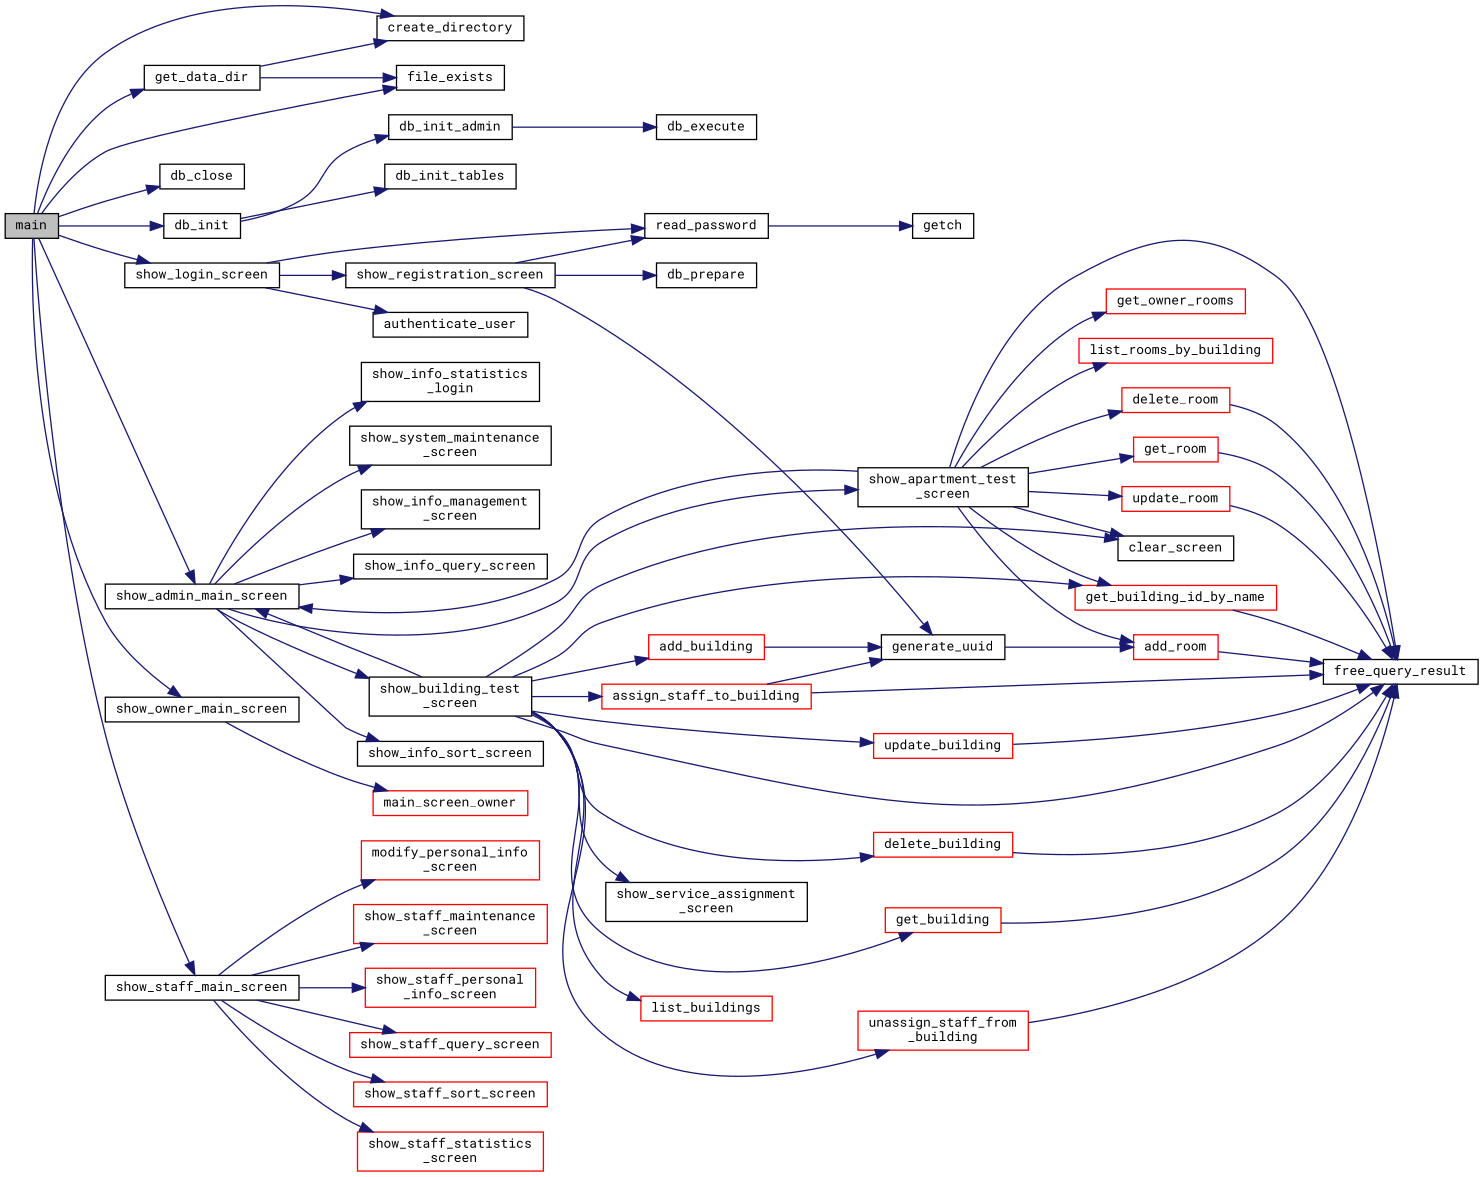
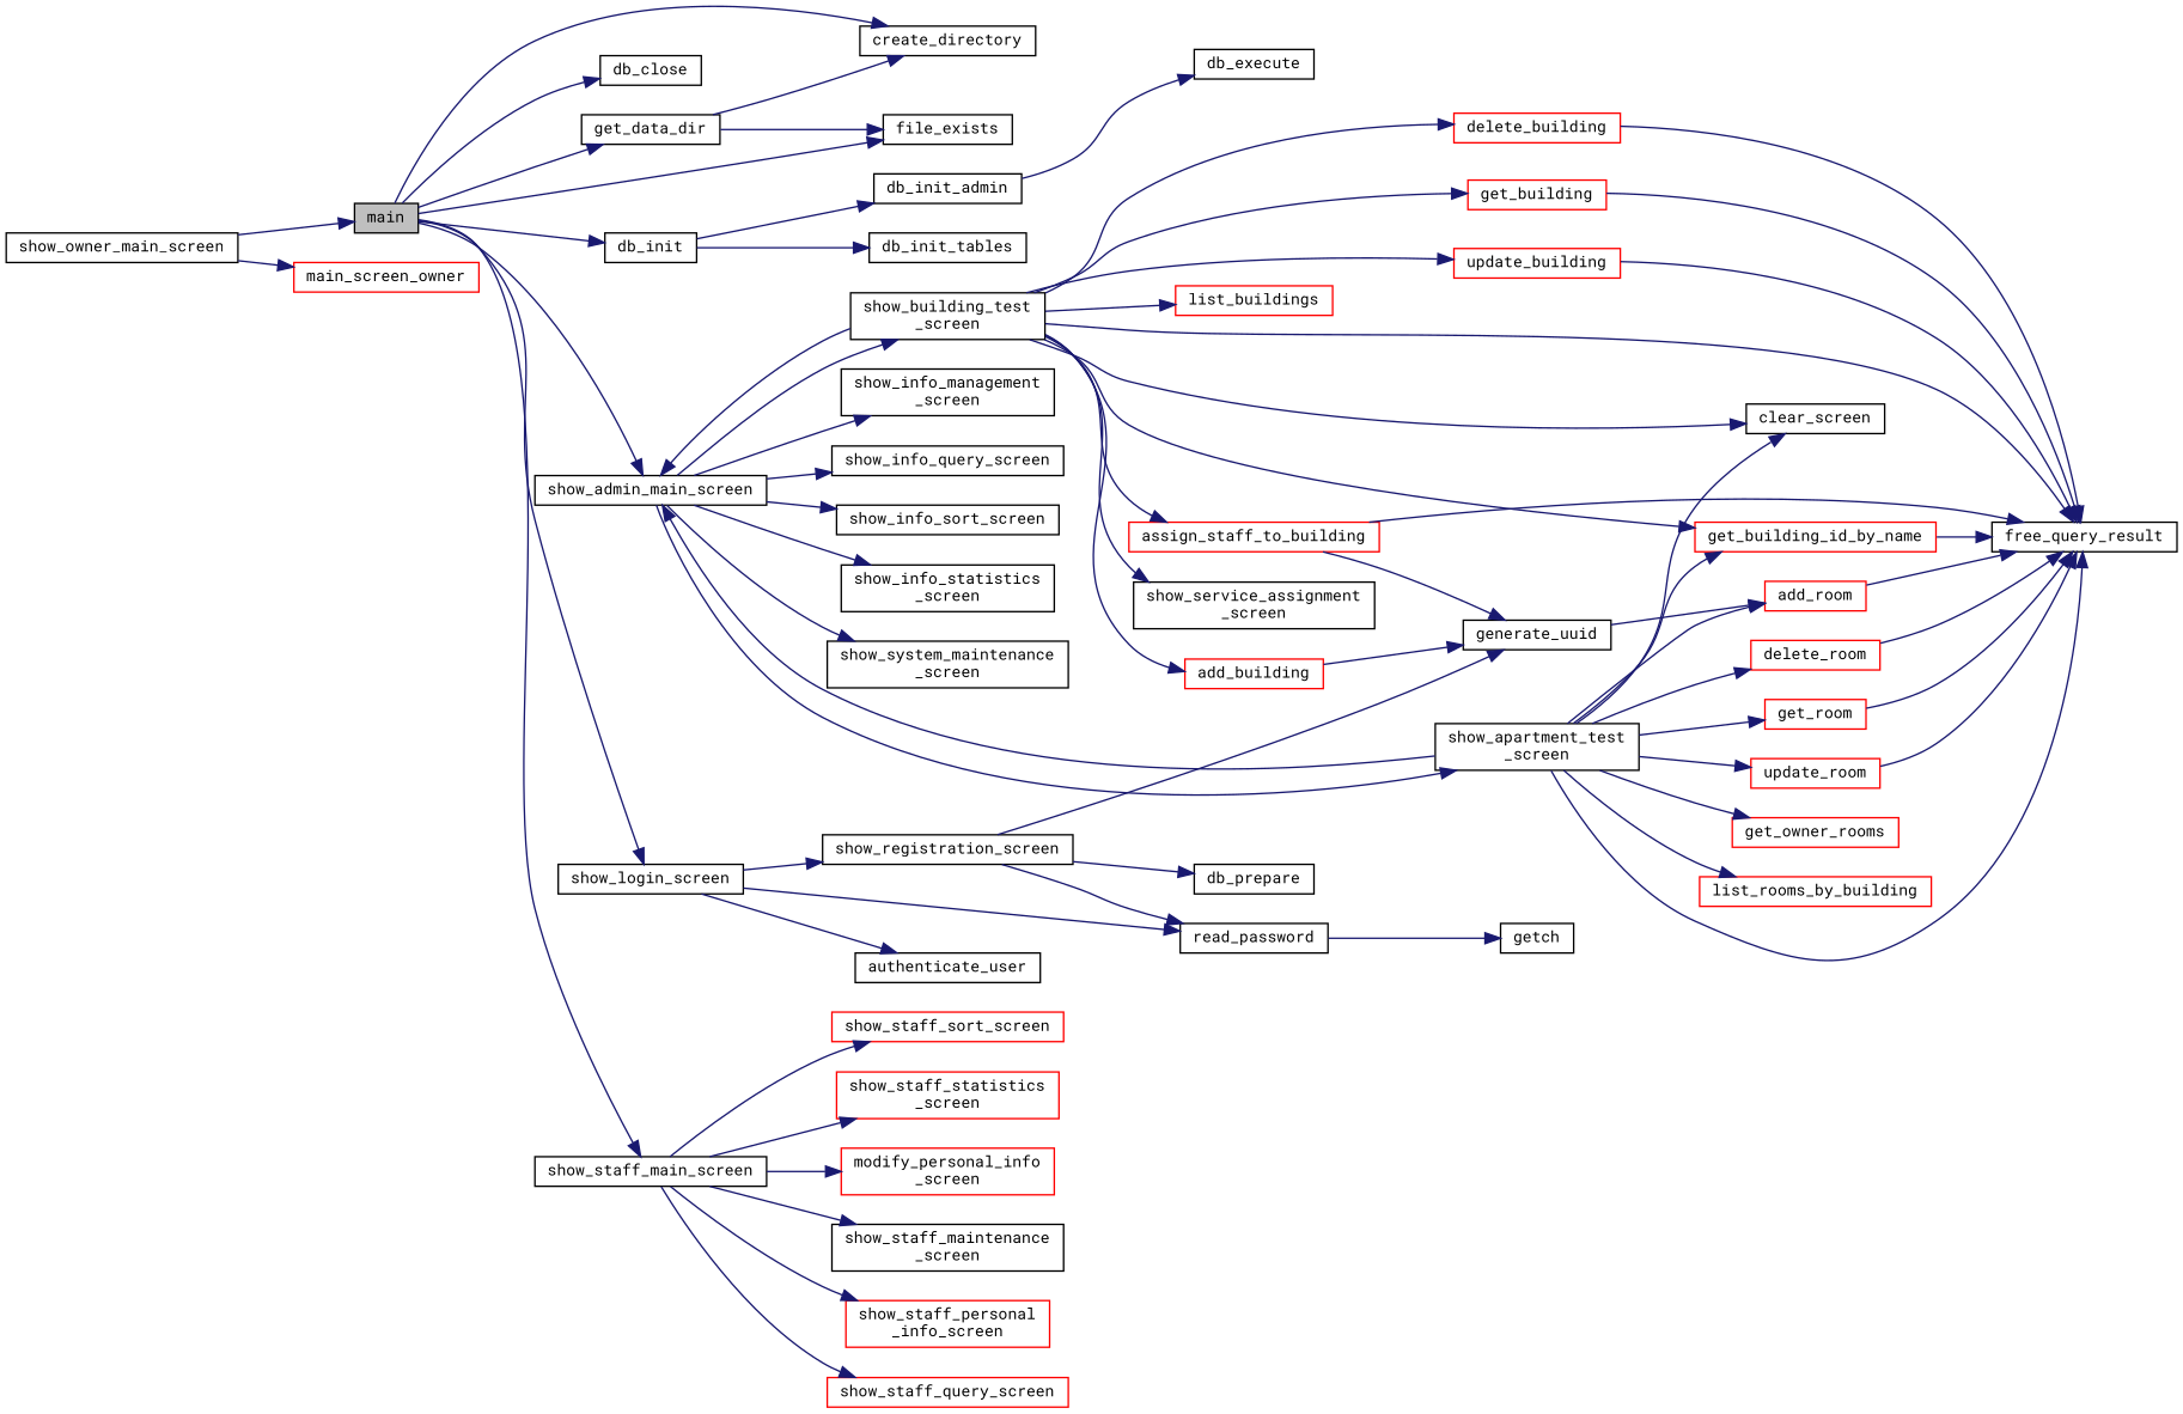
  digraph {
    fontname="Roboto Mono"
    rankdir=LR
    node [color=black fillcolor=white fontname="Roboto Mono" fontsize=10 shape=record style=filled]
    edge [color=midnightblue fontname="Roboto Mono" fontsize=10 labelfontname=Helvetica labelfontsize=10 style=solid]
    n1 [fillcolor=grey75 fontcolor=black height=0.2 label=main width=0.4]
    n2 [height=0.2 label=create_directory width=0.4]
    n3 [height=0.2 label=db_close width=0.4]
    n4 [height=0.2 label=db_init width=0.4]
    n5 [height=0.2 label=file_exists width=0.4]
    n6 [height=0.2 label=get_data_dir width=0.4]
    n7 [height=0.2 label=show_admin_main_screen width=0.4]
    n8 [height=0.2 label=show_login_screen width=0.4]
    n9 [height=0.2 label=show_owner_main_screen width=0.4]
    n10 [height=0.2 label=show_staff_main_screen width=0.4]
    n11 [height=0.2 label=db_init_admin width=0.4]
    n12 [height=0.2 label=db_init_tables width=0.4]
    n13 [height=0.2 label="show_apartment_test\l_screen" width=0.4]
    n14 [height=0.2 label="show_building_test\l_screen" width=0.4]
    n15 [height=0.2 label="show_info_management\l_screen" width=0.4]
    n16 [height=0.2 label=show_info_query_screen width=0.4]
    n17 [height=0.2 label=show_info_sort_screen width=0.4]
-   n18 [height=0.2 label="show_info_statistics\l_login" width=0.4]
+   n18 [height=0.2 label="show_info_statistics\l_screen" width=0.4]
    n19 [height=0.2 label="show_system_maintenance\l_screen" width=0.4]
    n20 [height=0.2 label=authenticate_user width=0.4]
    n21 [height=0.2 label=read_password width=0.4]
    n22 [height=0.2 label=show_registration_screen width=0.4]
    n23 [color=red height=0.2 label=main_screen_owner width=0.4]
    n24 [color=red height=0.2 label="modify_personal_info\l_screen" width=0.4]
-   n25 [color=red height=0.2 label="show_staff_maintenance\l_screen" width=0.4]
+   n25 [height=0.2 label="show_staff_maintenance\l_screen" width=0.4]
    n26 [color=red height=0.2 label="show_staff_personal\l_info_screen" width=0.4]
    n27 [color=red height=0.2 label=show_staff_query_screen width=0.4]
    n28 [color=red height=0.2 label=show_staff_sort_screen width=0.4]
    n29 [color=red height=0.2 label="show_staff_statistics\l_screen" width=0.4]
    n30 [height=0.2 label=db_execute width=0.4]
    n31 [color=red height=0.2 label=add_room width=0.4]
    n32 [height=0.2 label=free_query_result width=0.4]
    n33 [height=0.2 label=clear_screen width=0.4]
    n34 [color=red height=0.2 label=delete_room width=0.4]
    n35 [color=red height=0.2 label=get_building_id_by_name width=0.4]
    n36 [color=red height=0.2 label=get_owner_rooms width=0.4]
    n37 [color=red height=0.2 label=get_room width=0.4]
    n38 [color=red height=0.2 label=list_rooms_by_building width=0.4]
    n39 [color=red height=0.2 label=update_room width=0.4]
    n40 [height=0.2 label="show_service_assignment\l_screen" width=0.4]
    n41 [color=red height=0.2 label=add_building width=0.4]
    n42 [color=red height=0.2 label=assign_staff_to_building width=0.4]
    n43 [color=red height=0.2 label=delete_building width=0.4]
    n44 [color=red height=0.2 label=get_building width=0.4]
    n45 [color=red height=0.2 label=list_buildings width=0.4]
-   n46 [color=red height=0.2 label="unassign_staff_from\l_building" width=0.4]
    n47 [color=red height=0.2 label=update_building width=0.4]
    n48 [height=0.2 label=generate_uuid width=0.4]
    n49 [height=0.2 label=getch width=0.4]
    n50 [height=0.2 label=db_prepare width=0.4]
    n1 -> n2
    n1 -> n3
    n1 -> n4
    n1 -> n5
    n1 -> n6
    n1 -> n7
    n1 -> n8
-   n1 -> n9
+   n9 -> n1
    n1 -> n10
    n4 -> n11
    n4 -> n12
    n6 -> n2
    n6 -> n5
    n7 -> n13
    n7 -> n14
    n7 -> n15
    n7 -> n16
    n7 -> n17
    n7 -> n18
    n7 -> n19
    n8 -> n20
    n8 -> n21
    n8 -> n22
    n9 -> n23
    n10 -> n24
    n10 -> n25
    n10 -> n26
    n10 -> n27
    n10 -> n28
    n10 -> n29
    n11 -> n30
    n13 -> n7
    n13 -> n31
    n13 -> n32
    n13 -> n33
    n13 -> n34
    n13 -> n35
    n13 -> n36
    n13 -> n37
    n13 -> n38
    n13 -> n39
    n14 -> n7
    n14 -> n32
    n14 -> n33
    n14 -> n35
    n14 -> n40
    n14 -> n41
    n14 -> n42
    n14 -> n43
    n14 -> n44
    n14 -> n45
-   n14 -> n46
    n14 -> n47
    n21 -> n49
    n22 -> n21
    n22 -> n48
    n22 -> n50
    n31 -> n32
    n34 -> n32
    n35 -> n32
    n37 -> n32
    n39 -> n32
    n41 -> n48
    n42 -> n32
    n42 -> n48
    n43 -> n32
    n44 -> n32
-   n46 -> n32
    n47 -> n32
    n48 -> n31
  }
